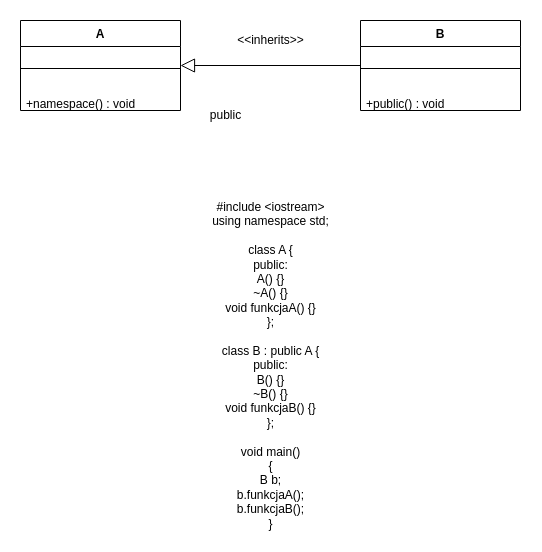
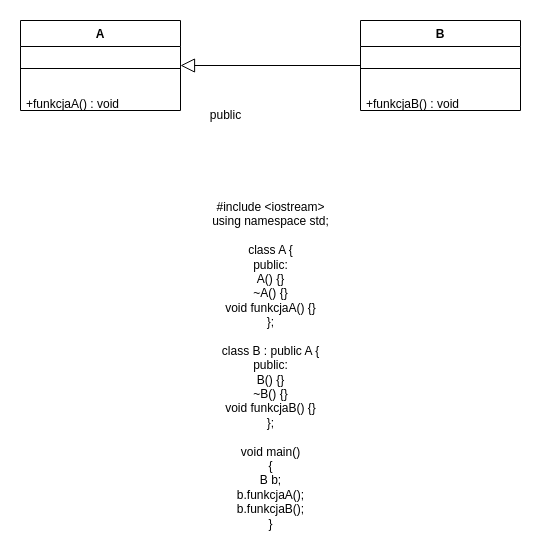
  <mxCell id="0" />
  <mxCell id="1" parent="0" />
  <mxCell id="2" value="A" style="swimlane;fontStyle=1;align=center;verticalAlign=top;childLayout=stackLayout;horizontal=1;startSize=26;horizontalStack=0;resizeParent=1;resizeParentMax=0;resizeLast=0;collapsible=1;marginBottom=0;" vertex="1" parent="1"><mxGeometry x="20" y="20" width="160" height="90" as="geometry" /></mxCell>
  <mxCell id="3" value="" style="line;strokeWidth=1;fillColor=none;align=left;verticalAlign=middle;spacingTop=-1;spacingLeft=3;spacingRight=3;rotatable=0;labelPosition=right;points=[];portConstraint=eastwest;" vertex="1" parent="2"><mxGeometry y="26" width="160" height="44" as="geometry" /></mxCell>
- <mxCell id="4" value="+namespace() : void" style="text;strokeColor=none;fillColor=none;align=left;verticalAlign=top;spacingLeft=4;spacingRight=4;overflow=hidden;rotatable=0;points=[[0,0.5],[1,0.5]];portConstraint=eastwest;" vertex="1" parent="2"><mxGeometry y="70" width="160" height="20" as="geometry" /></mxCell>
+ <mxCell id="4" value="+funkcjaA() : void" style="text;strokeColor=none;fillColor=none;align=left;verticalAlign=top;spacingLeft=4;spacingRight=4;overflow=hidden;rotatable=0;points=[[0,0.5],[1,0.5]];portConstraint=eastwest;" vertex="1" parent="2"><mxGeometry y="70" width="160" height="20" as="geometry" /></mxCell>
  <mxCell id="5" value="B" style="swimlane;fontStyle=1;align=center;verticalAlign=top;childLayout=stackLayout;horizontal=1;startSize=26;horizontalStack=0;resizeParent=1;resizeParentMax=0;resizeLast=0;collapsible=1;marginBottom=0;" vertex="1" parent="1"><mxGeometry x="360" y="20" width="160" height="90" as="geometry" /></mxCell>
  <mxCell id="6" value="" style="line;strokeWidth=1;fillColor=none;align=left;verticalAlign=middle;spacingTop=-1;spacingLeft=3;spacingRight=3;rotatable=0;labelPosition=right;points=[];portConstraint=eastwest;" vertex="1" parent="5"><mxGeometry y="26" width="160" height="44" as="geometry" /></mxCell>
- <mxCell id="7" value="+public() : void" style="text;strokeColor=none;fillColor=none;align=left;verticalAlign=top;spacingLeft=4;spacingRight=4;overflow=hidden;rotatable=0;points=[[0,0.5],[1,0.5]];portConstraint=eastwest;" vertex="1" parent="5"><mxGeometry y="70" width="160" height="20" as="geometry" /></mxCell>
+ <mxCell id="7" value="+funkcjaB() : void" style="text;strokeColor=none;fillColor=none;align=left;verticalAlign=top;spacingLeft=4;spacingRight=4;overflow=hidden;rotatable=0;points=[[0,0.5],[1,0.5]];portConstraint=eastwest;" vertex="1" parent="5"><mxGeometry y="70" width="160" height="20" as="geometry" /></mxCell>
  <mxCell id="8" value="" style="endArrow=block;dashed=0;endFill=0;endSize=12;html=1;rounded=0;exitX=0;exitY=0.5;exitDx=0;exitDy=0;entryX=1;entryY=0.5;entryDx=0;entryDy=0;" edge="1" parent="1" source="5" target="2"><mxGeometry width="160" relative="1" as="geometry"><mxPoint x="170" y="270" as="sourcePoint" /><mxPoint x="330" y="270" as="targetPoint" /></mxGeometry></mxCell>
- <mxCell id="9" value="&amp;lt;&amp;lt;inherits&amp;gt;&amp;gt;" style="text;html=1;align=center;verticalAlign=middle;resizable=0;points=[];autosize=1;strokeColor=none;fillColor=none;" vertex="1" parent="1"><mxGeometry x="230" y="30" width="80" height="20" as="geometry" /></mxCell>
  <mxCell id="10" value="public" style="text;html=1;align=center;verticalAlign=middle;resizable=0;points=[];autosize=1;strokeColor=none;fillColor=none;" vertex="1" parent="1"><mxGeometry x="200" y="105" width="50" height="20" as="geometry" /></mxCell>
  <mxCell id="11" value="&lt;div&gt;#include &amp;lt;iostream&amp;gt;&lt;/div&gt;&lt;div&gt;using namespace std;&lt;/div&gt;&lt;div&gt;&lt;br&gt;&lt;/div&gt;&lt;div&gt;class A {&lt;/div&gt;&lt;div&gt;public:&lt;/div&gt;&lt;div&gt;&lt;span style=&quot;&quot;&gt;&#09;&lt;/span&gt;A() {}&lt;/div&gt;&lt;div&gt;&lt;span style=&quot;&quot;&gt;&#09;&lt;/span&gt;~A() {}&lt;/div&gt;&lt;div&gt;&lt;span style=&quot;&quot;&gt;&#09;&lt;/span&gt;void funkcjaA() {}&lt;/div&gt;&lt;div&gt;};&lt;/div&gt;&lt;div&gt;&lt;br&gt;&lt;/div&gt;&lt;div&gt;class B : public A {&lt;/div&gt;&lt;div&gt;public:&lt;/div&gt;&lt;div&gt;&lt;span style=&quot;&quot;&gt;&#09;&lt;/span&gt;B() {}&lt;/div&gt;&lt;div&gt;&lt;span style=&quot;&quot;&gt;&#09;&lt;/span&gt;~B() {}&lt;/div&gt;&lt;div&gt;&lt;span style=&quot;&quot;&gt;&#09;&lt;/span&gt;void funkcjaB() {}&lt;/div&gt;&lt;div&gt;};&lt;/div&gt;&lt;div&gt;&lt;br&gt;&lt;/div&gt;&lt;div&gt;void main()&lt;/div&gt;&lt;div&gt;{&lt;/div&gt;&lt;div&gt;&lt;span style=&quot;&quot;&gt;&#09;&lt;/span&gt;B b;&lt;/div&gt;&lt;div&gt;&lt;span style=&quot;&quot;&gt;&#09;&lt;/span&gt;b.funkcjaA();&lt;/div&gt;&lt;div&gt;&lt;span style=&quot;&quot;&gt;&#09;&lt;/span&gt;b.funkcjaB();&lt;/div&gt;&lt;div&gt;}&lt;/div&gt;" style="text;html=1;align=center;verticalAlign=middle;resizable=0;points=[];autosize=1;strokeColor=none;fillColor=none;" vertex="1" parent="1"><mxGeometry x="205" y="200" width="130" height="330" as="geometry" /></mxCell>
